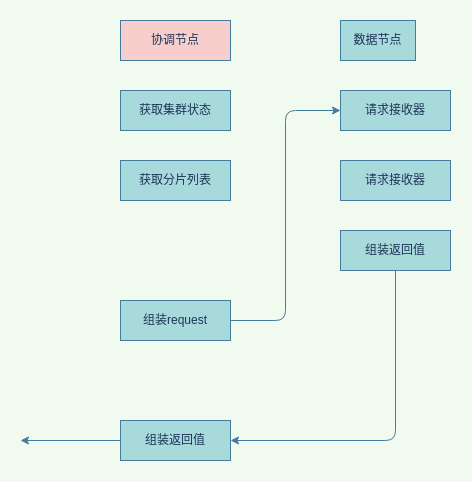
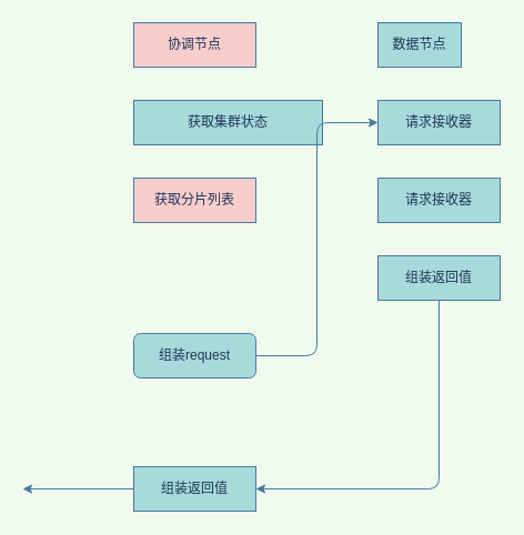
  <mxCell id="0" />
  <mxCell id="1" parent="0" />
  <mxCell id="2" value="协调节点" style="rounded=0;whiteSpace=wrap;html=1;sketch=0;fontColor=#1D3557;strokeColor=#457B9D;fillColor=#f8cecc;" vertex="1" parent="1"><mxGeometry x="120" y="20" width="110" height="40" as="geometry" /></mxCell>
  <mxCell id="3" value="数据节点" style="rounded=0;whiteSpace=wrap;html=1;sketch=0;fontColor=#1D3557;strokeColor=#457B9D;fillColor=#A8DADC;" vertex="1" parent="1"><mxGeometry x="340" y="20" width="75" height="40" as="geometry" /></mxCell>
- <mxCell id="4" value="获取集群状态" style="rounded=0;whiteSpace=wrap;html=1;sketch=0;fontColor=#1D3557;strokeColor=#457B9D;fillColor=#A8DADC;" vertex="1" parent="1"><mxGeometry x="120" y="90" width="110" height="40" as="geometry" /></mxCell>
- <mxCell id="5" value="获取分片列表" style="rounded=0;whiteSpace=wrap;html=1;sketch=0;fontColor=#1D3557;strokeColor=#457B9D;fillColor=#A8DADC;" vertex="1" parent="1"><mxGeometry x="120" y="160" width="110" height="40" as="geometry" /></mxCell>
+ <mxCell id="4" value="获取集群状态" style="rounded=0;whiteSpace=wrap;html=1;sketch=0;fontColor=#1D3557;strokeColor=#457B9D;fillColor=#A8DADC;" vertex="1" parent="1"><mxGeometry x="120" y="90" width="170" height="40" as="geometry" /></mxCell>
+ <mxCell id="5" value="获取分片列表" style="rounded=0;whiteSpace=wrap;html=1;sketch=0;fontColor=#1D3557;strokeColor=#457B9D;fillColor=#f8cecc;" vertex="1" parent="1"><mxGeometry x="120" y="160" width="110" height="40" as="geometry" /></mxCell>
  <mxCell id="6" style="edgeStyle=orthogonalEdgeStyle;curved=0;rounded=1;sketch=0;orthogonalLoop=1;jettySize=auto;html=1;entryX=0;entryY=0.5;entryDx=0;entryDy=0;fontColor=#1D3557;strokeColor=#457B9D;fillColor=#A8DADC;" edge="1" parent="1" source="7" target="8"><mxGeometry relative="1" as="geometry" /></mxCell>
- <mxCell id="7" value="组装request" style="rounded=0;whiteSpace=wrap;html=1;sketch=0;fontColor=#1D3557;strokeColor=#457B9D;fillColor=#A8DADC;" vertex="1" parent="1"><mxGeometry x="120" y="300" width="110" height="40" as="geometry" /></mxCell>
+ <mxCell id="7" value="组装request" style="whiteSpace=wrap;html=1;sketch=0;fontColor=#1D3557;strokeColor=#457B9D;fillColor=#A8DADC;rounded=1;" vertex="1" parent="1"><mxGeometry x="120" y="300" width="110" height="40" as="geometry" /></mxCell>
  <mxCell id="8" value="请求接收器" style="rounded=0;whiteSpace=wrap;html=1;sketch=0;fontColor=#1D3557;strokeColor=#457B9D;fillColor=#A8DADC;" vertex="1" parent="1"><mxGeometry x="340" y="90" width="110" height="40" as="geometry" /></mxCell>
  <mxCell id="9" value="请求接收器" style="rounded=0;whiteSpace=wrap;html=1;sketch=0;fontColor=#1D3557;strokeColor=#457B9D;fillColor=#A8DADC;" vertex="1" parent="1"><mxGeometry x="340" y="160" width="110" height="40" as="geometry" /></mxCell>
  <mxCell id="10" style="edgeStyle=orthogonalEdgeStyle;curved=0;rounded=1;sketch=0;orthogonalLoop=1;jettySize=auto;html=1;fontColor=#1D3557;strokeColor=#457B9D;fillColor=#A8DADC;entryX=1;entryY=0.5;entryDx=0;entryDy=0;" edge="1" parent="1" source="11" target="13"><mxGeometry relative="1" as="geometry"><mxPoint x="330" y="460" as="targetPoint" /><Array as="points"><mxPoint x="395" y="440" /></Array></mxGeometry></mxCell>
  <mxCell id="11" value="组装返回值" style="rounded=0;whiteSpace=wrap;html=1;sketch=0;fontColor=#1D3557;strokeColor=#457B9D;fillColor=#A8DADC;" vertex="1" parent="1"><mxGeometry x="340" y="230" width="110" height="40" as="geometry" /></mxCell>
  <mxCell id="12" style="edgeStyle=orthogonalEdgeStyle;curved=0;rounded=1;sketch=0;orthogonalLoop=1;jettySize=auto;html=1;fontColor=#1D3557;strokeColor=#457B9D;fillColor=#A8DADC;" edge="1" parent="1" source="13"><mxGeometry relative="1" as="geometry"><mxPoint x="20" y="440" as="targetPoint" /></mxGeometry></mxCell>
  <mxCell id="13" value="组装返回值" style="rounded=0;whiteSpace=wrap;html=1;sketch=0;fontColor=#1D3557;strokeColor=#457B9D;fillColor=#A8DADC;" vertex="1" parent="1"><mxGeometry x="120" y="420" width="110" height="40" as="geometry" /></mxCell>
